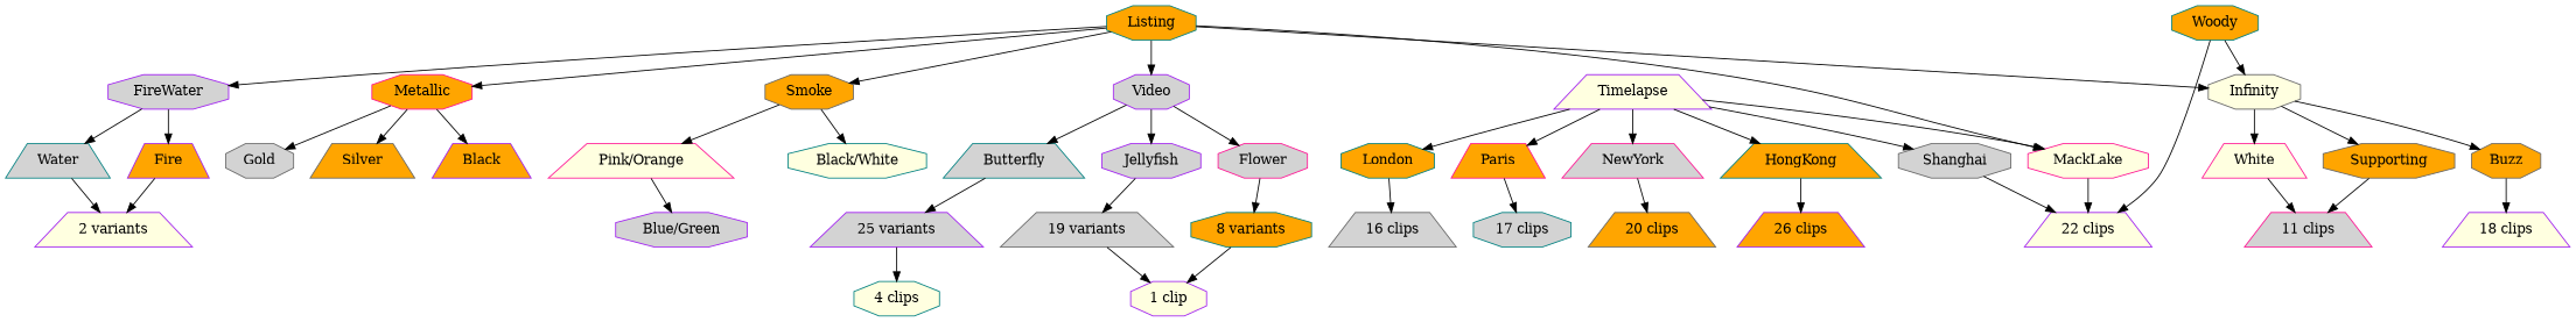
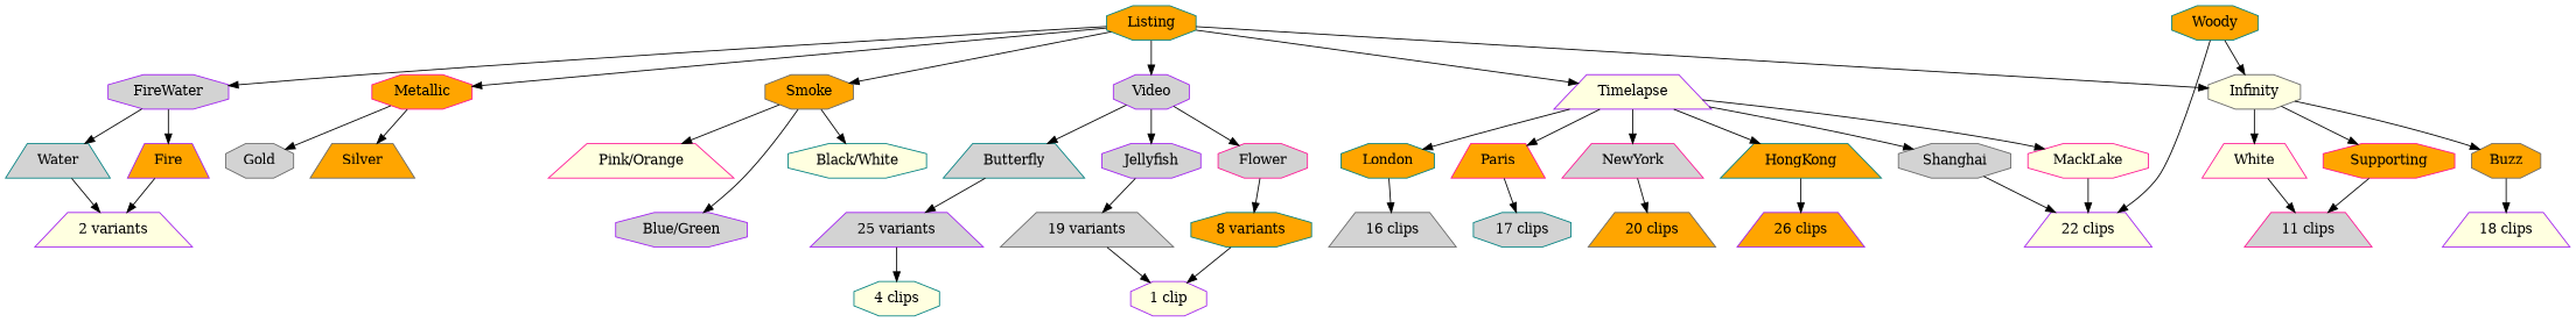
  digraph {
    node [color=purple fillcolor=orange shape=octagon style=filled]
    Listing [color=teal]
    Video [fillcolor=lightgrey]
    Timelapse [fillcolor=lightyellow shape=trapezium]
    Infinity [color=gray40 fillcolor=lightyellow]
    FireWater [fillcolor=lightgrey]
    Metallic [color=deeppink]
    Smoke [color=gray40]
    Butterfly [color=teal fillcolor=lightgrey shape=trapezium]
    Jellyfish [fillcolor=lightgrey]
    Flower [color=deeppink fillcolor=lightgrey]
    MackLake [color=deeppink fillcolor=lightyellow]
    NewYork [color=deeppink fillcolor=lightgrey shape=trapezium]
    HongKong [color=teal shape=trapezium]
    London [color=teal]
    Paris [color=deeppink shape=trapezium]
    Shanghai [color=gray40 fillcolor=lightgrey]
    Buzz [color=gray40]
    n18 [color=deeppink fillcolor=lightyellow label=White shape=trapezium]
-   Supporting [color=gray40]
+   Supporting [color=deeppink]
    Fire [shape=trapezium]
    Water [color=teal fillcolor=lightgrey shape=trapezium]
    Silver [color=gray40 shape=trapezium]
-   Black [shape=trapezium]
    Gold [color=gray40 fillcolor=lightgrey]
    "Blue/Green" [fillcolor=lightgrey]
    "Pink/Orange" [color=deeppink fillcolor=lightyellow shape=trapezium]
    "Black/White" [color=teal fillcolor=lightyellow]
    "25 variants" [fillcolor=lightgrey shape=trapezium]
    "19 variants" [color=gray40 fillcolor=lightgrey shape=trapezium]
    "8 variants" [color=teal]
    "22 clips" [fillcolor=lightyellow shape=trapezium]
    "20 clips" [color=gray40 shape=trapezium]
    "26 clips" [shape=trapezium]
    "16 clips" [color=gray40 fillcolor=lightgrey shape=trapezium]
    "17 clips" [color=teal fillcolor=lightgrey]
    "18 clips" [fillcolor=lightyellow shape=trapezium]
    Woody [color=teal]
    "11 clips" [color=deeppink fillcolor=lightgrey shape=trapezium]
    "2 variants" [fillcolor=lightyellow shape=trapezium]
    "4 clips" [color=teal fillcolor=lightyellow]
    "1 clip" [fillcolor=lightyellow]
    Listing -> Video
-   Listing -> MackLake
+   Listing -> Timelapse
    Listing -> Infinity
    Listing -> FireWater
    Listing -> Metallic
    Listing -> Smoke
    Video -> Butterfly
    Video -> Jellyfish
    Video -> Flower
    Timelapse -> MackLake
    Timelapse -> NewYork
    Timelapse -> HongKong
    Timelapse -> London
    Timelapse -> Paris
    Timelapse -> Shanghai
    Infinity -> Buzz
    Infinity -> n18
    Infinity -> Supporting
    FireWater -> Fire
    FireWater -> Water
    Metallic -> Silver
-   Metallic -> Black
    Metallic -> Gold
-   "Pink/Orange" -> "Blue/Green"
+   Smoke -> "Blue/Green"
    Smoke -> "Pink/Orange"
    Smoke -> "Black/White"
    Butterfly -> "25 variants"
    Jellyfish -> "19 variants"
    Flower -> "8 variants"
    MackLake -> "22 clips"
    NewYork -> "20 clips"
    HongKong -> "26 clips"
    London -> "16 clips"
    Paris -> "17 clips"
    Shanghai -> "22 clips"
    Buzz -> "18 clips"
    n18 -> "11 clips"
    Supporting -> "11 clips"
    Fire -> "2 variants"
    Water -> "2 variants"
    "25 variants" -> "4 clips"
    "19 variants" -> "1 clip"
    "8 variants" -> "1 clip"
    Woody -> Infinity
    Woody -> "22 clips"
  }
